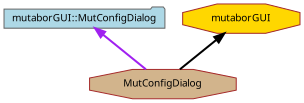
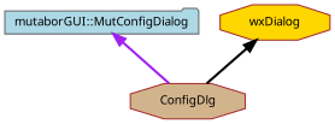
  digraph {
    node [color=brown fontname=Sans fontsize=10 shape=octagon style=filled]
    edge [dir=back fontname=Sans fontsize=10 labelfontname=Sans labelfontsize=10 style=bold]
    n1 [color=gray40 fillcolor=lightblue fontcolor=black height=0.2 label="mutaborGUI::MutConfigDialog" shape=folder width=0.4]
-   n2 [fillcolor=tan height=0.2 label=MutConfigDialog width=0.4]
-   n3 [fillcolor=gold height=0.2 label=mutaborGUI width=0.4]
+   n2 [fillcolor=tan height=0.2 label=ConfigDlg width=0.4]
+   n3 [fillcolor=gold height=0.2 label=wxDialog width=0.4]
    n1 -> n2 [color=purple]
    n3 -> n2 [color=black]
  }
